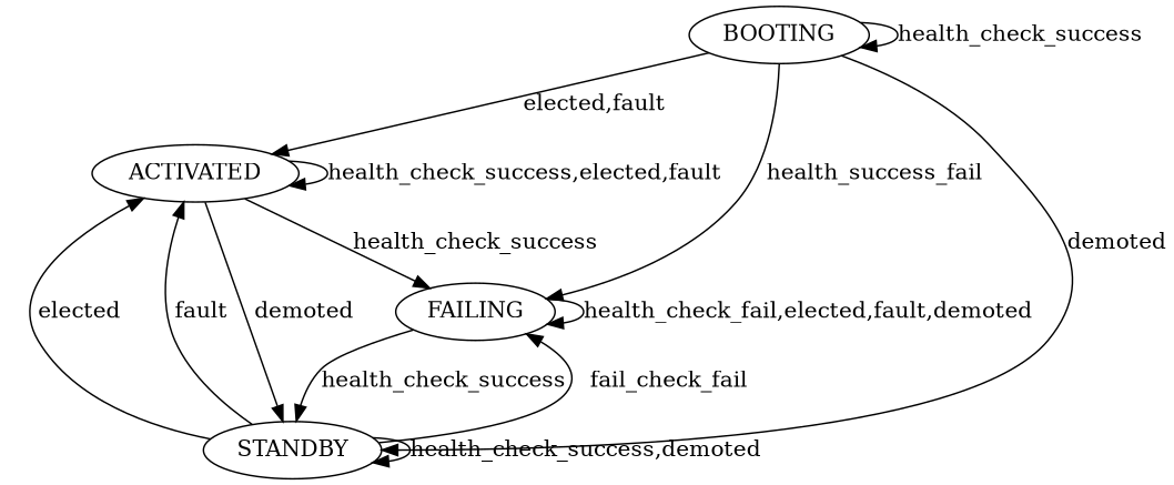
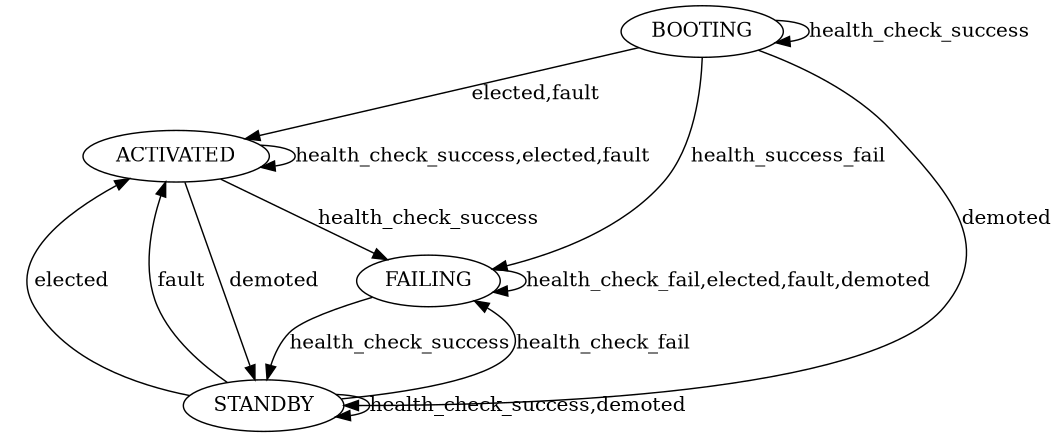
  digraph {
    BOOTING
    ACTIVATED
    FAILING
    STANDBY
    BOOTING -> BOOTING [label=health_check_success]
    BOOTING -> ACTIVATED [label="elected,fault"]
    BOOTING -> FAILING [label=health_success_fail]
    BOOTING -> STANDBY [label=demoted]
    ACTIVATED -> ACTIVATED [label="health_check_success,elected,fault"]
    ACTIVATED -> FAILING [label=health_check_success]
    ACTIVATED -> STANDBY [label=demoted]
    FAILING -> FAILING [label="health_check_fail,elected,fault,demoted"]
    FAILING -> STANDBY [label=health_check_success]
    STANDBY -> ACTIVATED [label=elected]
    STANDBY -> ACTIVATED [label=fault]
-   STANDBY -> FAILING [label=fail_check_fail]
+   STANDBY -> FAILING [label=health_check_fail]
    STANDBY -> STANDBY [label="health_check_success,demoted"]
  }
